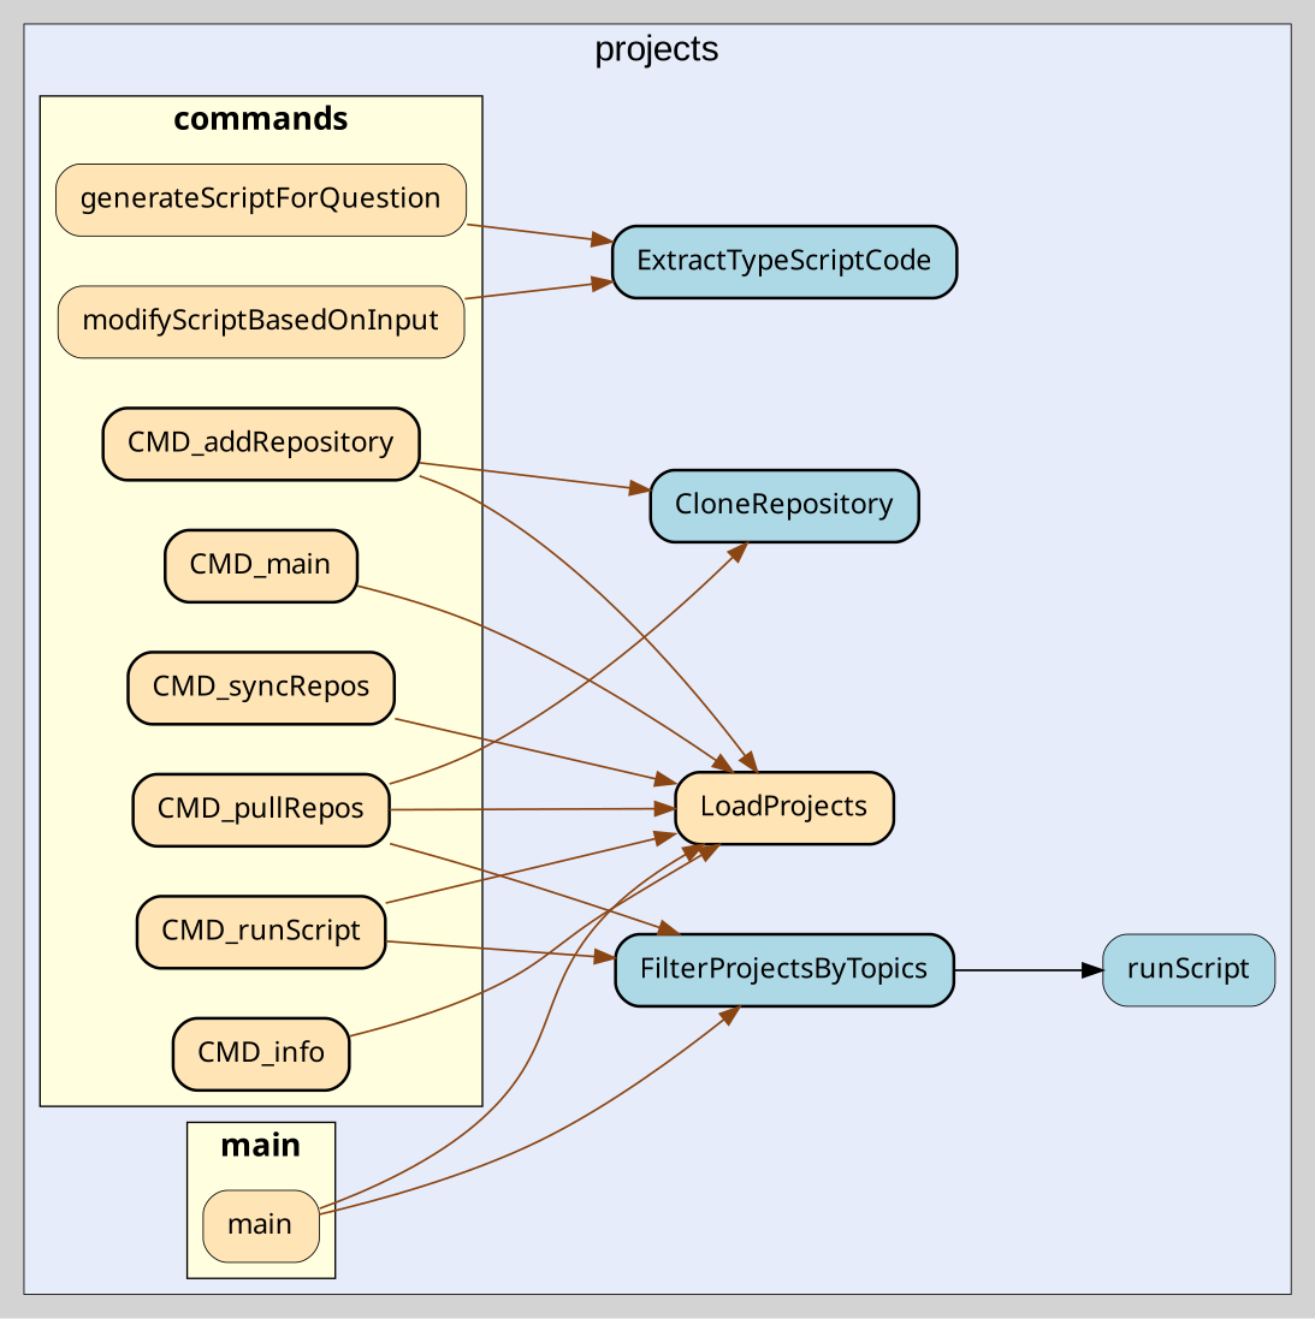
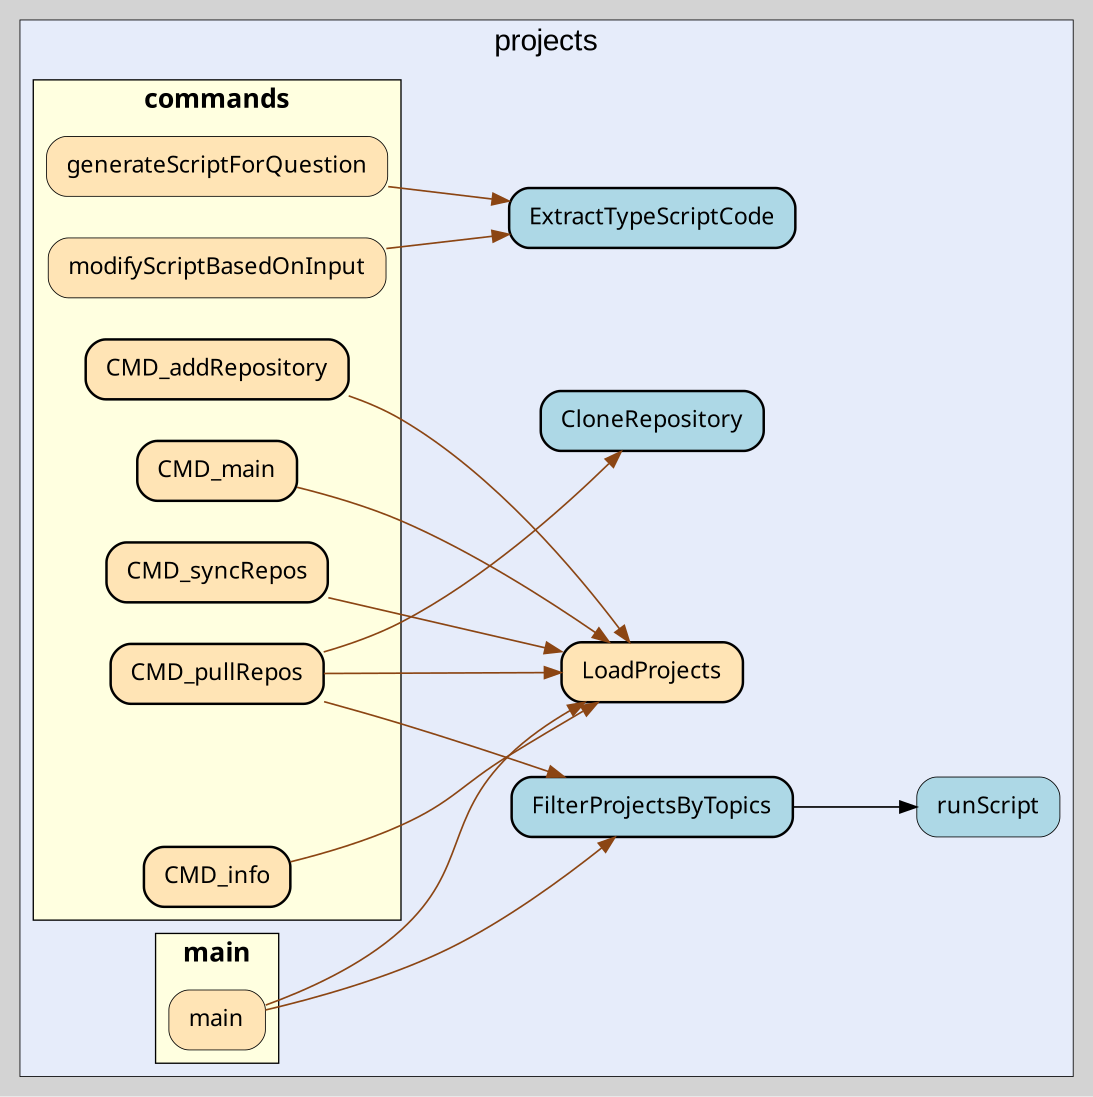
  digraph {
    bgcolor=lightgray
    fontname=Arial
    fontsize=14
    labeljust=l
    nodesep=0.35
    penwidth=0.5
    rankdir=LR
    style=solid
    node [fillcolor=moccasin fontname=Verdana margin="0.16,0.0" penwidth=1.5 shape=box style="filled,rounded"]
    edge [color=saddlebrown minlen=2]
    n1 [label=main penwidth=0.5]
    n2 [label=CMD_addRepository]
    n3 [label=modifyScriptBasedOnInput penwidth=0.5]
-   n4 [label=CMD_runScript]
    n5 [label=CMD_info]
    n6 [label=CMD_pullRepos]
    n7 [label=CMD_syncRepos]
    n8 [label=generateScriptForQuestion penwidth=0.5]
    n9 [label=CMD_main]
    n10 [label=LoadProjects]
    n11 [fillcolor=lightblue label=CloneRepository]
    n12 [fillcolor=lightblue label=ExtractTypeScriptCode]
    n13 [fillcolor=lightblue label=FilterProjectsByTopics]
    n14 [fillcolor=lightblue label=runScript penwidth=0.5]
    subgraph cluster_1 {
      bgcolor="#e6ecfa"
      fontsize=18
      label=projects
      labeljust=c
      labelloc=t
      n10
      n11
      n12
      n13
      n14
      subgraph cluster_2 {
        bgcolor="#e6ecfa"
        fillcolor=lightyellow
        fontname="Tahoma bold"
        fontsize=16
        label=main
        labeljust=c
        labelloc=t
        penwidth=0.8
        rank=sink
        style=filled
        n1
      }
      subgraph cluster_3 {
        bgcolor="#e6ecfa"
        fillcolor=lightyellow
        fontname="Tahoma bold"
        fontsize=16
        label=commands
        labeljust=c
        labelloc=t
        penwidth=0.8
        rank=sink
        style=filled
        n2
        n3
-       n4
        n5
        n6
        n7
        n8
        n9
      }
    }
    n1 -> n10
    n1 -> n13
    n2 -> n10
-   n2 -> n11
    n3 -> n12
-   n4 -> n10
-   n4 -> n13
    n5 -> n10
    n6 -> n10
    n6 -> n11
    n6 -> n13
    n7 -> n10
    n8 -> n12
    n9 -> n10
    n13 -> n14 [color=""]
  }
